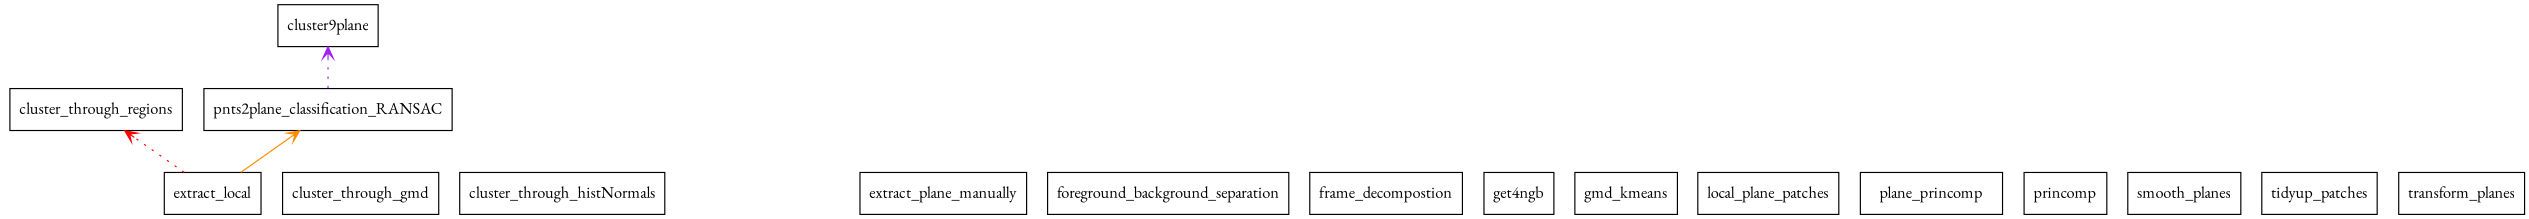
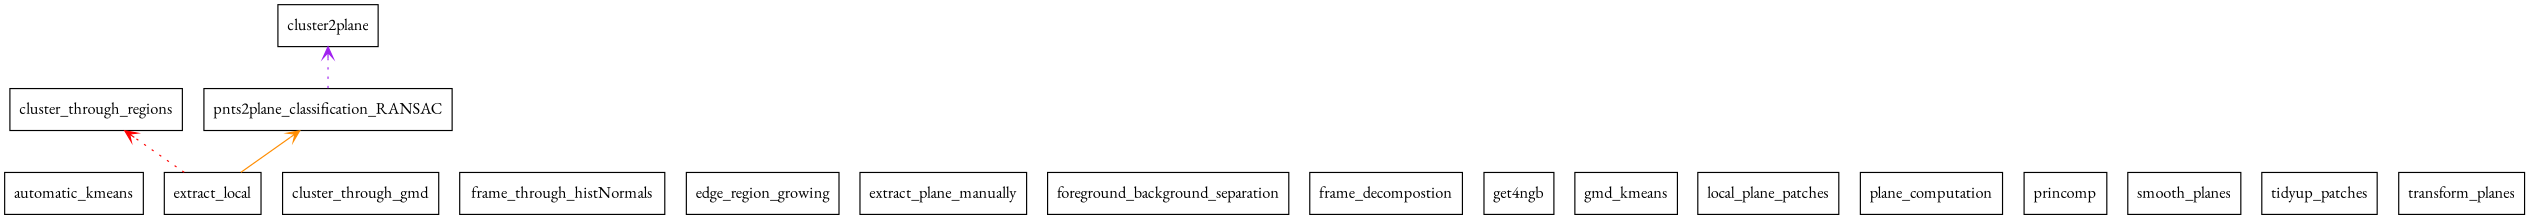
  digraph {
    fontname="EB Garamond"
    rankdir=BT
    node [fontname="EB Garamond" shape=box]
    edge [arrowhead=open arrowtail=none fontname="EB Garamond" style=dotted]
-   n2 [label=cluster9plane]
+   n1 [label=automatic_kmeans]
+   n2 [label=cluster2plane]
    n3 [label=cluster_through_gmd]
-   n4 [label=cluster_through_histNormals]
+   n4 [label=frame_through_histNormals]
    n5 [label=cluster_through_regions]
+   n6 [label=edge_region_growing]
    n7 [label=extract_plane_manually]
    n8 [label=extract_local]
    n9 [label=pnts2plane_classification_RANSAC]
    n10 [label=foreground_background_separation]
    n11 [label=frame_decompostion]
    n12 [label=get4ngb]
    n13 [label=gmd_kmeans]
    n14 [label=local_plane_patches]
-   n15 [label=plane_princomp]
+   n15 [label=plane_computation]
    n16 [label=princomp]
    n17 [label=smooth_planes]
    n18 [label=tidyup_patches]
    n19 [label=transform_planes]
    n8 -> n5 [color=red]
    n8 -> n9 [color=darkorange style=solid]
    n9 -> n2 [color=purple]
  }
